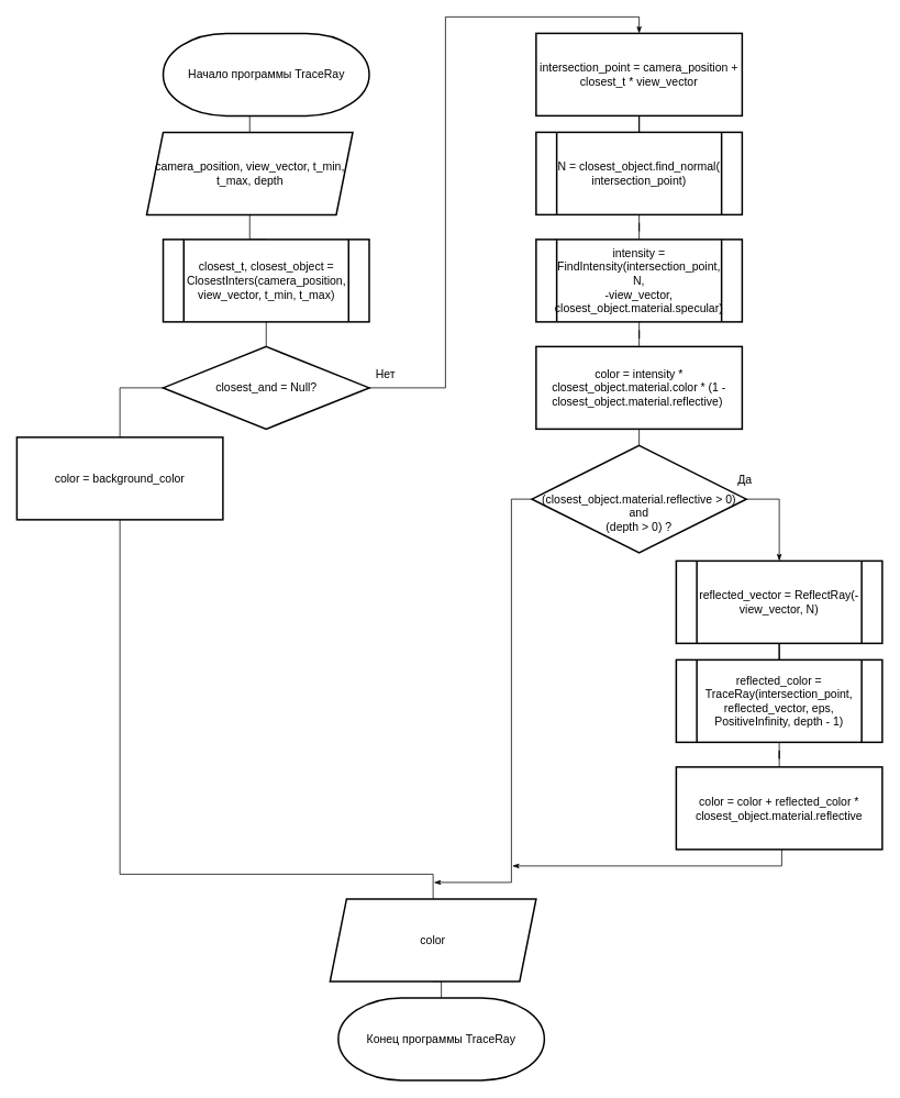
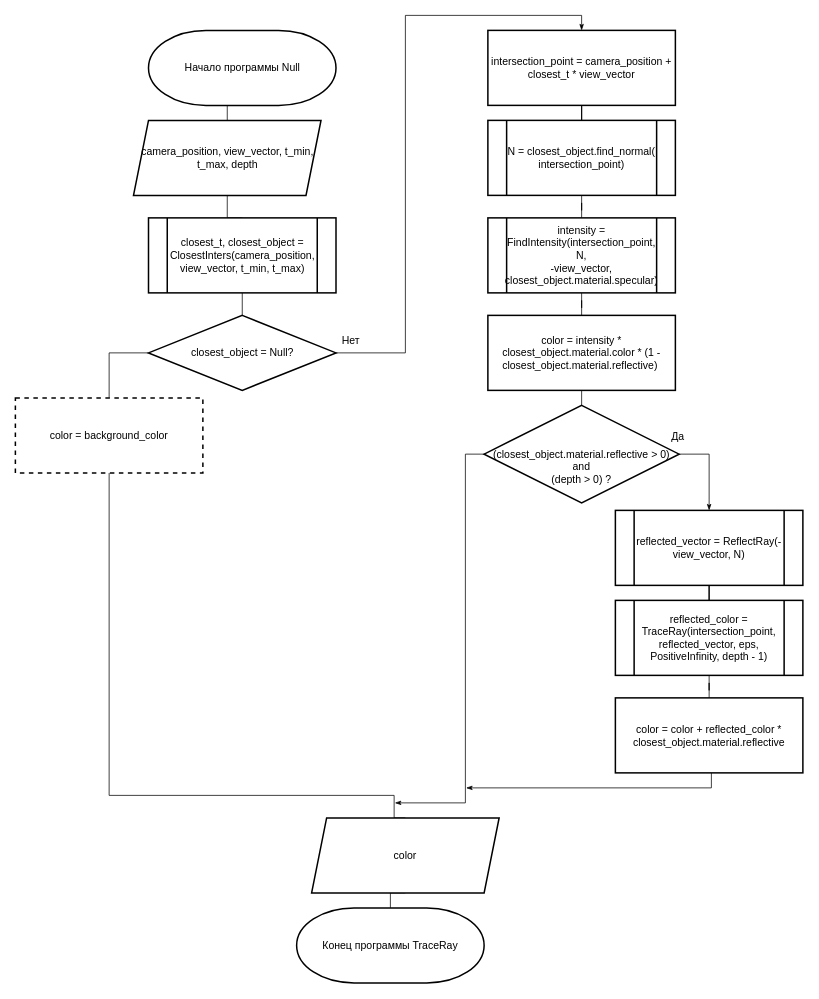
  <mxCell id="0" />
  <mxCell id="1" parent="0" />
  <mxCell id="2" style="edgeStyle=orthogonalEdgeStyle;rounded=0;orthogonalLoop=1;jettySize=auto;html=1;exitX=0.5;exitY=1;exitDx=0;exitDy=0;exitPerimeter=0;entryX=0.5;entryY=0;entryDx=0;entryDy=0;endArrow=none;endFill=0;fontSize=14;" parent="1" source="3" target="17" edge="1"><mxGeometry relative="1" as="geometry" /></mxCell>
- <mxCell id="3" value="Начало программы TraceRay" style="strokeWidth=2;html=1;shape=mxgraph.flowchart.terminator;whiteSpace=wrap;fontSize=14;" parent="1" vertex="1"><mxGeometry x="197.5" y="40" width="250" height="100" as="geometry" /></mxCell>
+ <mxCell id="3" value="Начало программы Null" style="strokeWidth=2;html=1;shape=mxgraph.flowchart.terminator;whiteSpace=wrap;fontSize=14;" parent="1" vertex="1"><mxGeometry x="197.5" y="40" width="250" height="100" as="geometry" /></mxCell>
  <mxCell id="4" style="edgeStyle=orthogonalEdgeStyle;rounded=0;orthogonalLoop=1;jettySize=auto;html=1;exitX=1;exitY=0.5;exitDx=0;exitDy=0;entryX=0.5;entryY=0;entryDx=0;entryDy=0;endArrow=classicThin;endFill=1;startArrow=none;startFill=0;fontSize=14;" parent="1" source="8" target="12" edge="1"><mxGeometry relative="1" as="geometry"><mxPoint x="410" y="734" as="sourcePoint" /><Array as="points"><mxPoint x="540" y="470" /><mxPoint x="540" y="20" /><mxPoint x="775" y="20" /></Array></mxGeometry></mxCell>
  <mxCell id="5" value="Нет" style="edgeLabel;html=1;align=center;verticalAlign=middle;resizable=0;points=[];fontSize=14;" parent="4" vertex="1" connectable="0"><mxGeometry x="-0.564" y="1" relative="1" as="geometry"><mxPoint x="-72.71" y="65.21" as="offset" /></mxGeometry></mxCell>
  <mxCell id="6" style="edgeStyle=orthogonalEdgeStyle;rounded=0;orthogonalLoop=1;jettySize=auto;html=1;exitX=0;exitY=0.5;exitDx=0;exitDy=0;entryX=0.5;entryY=0;entryDx=0;entryDy=0;startArrow=none;startFill=0;endArrow=none;endFill=0;fontSize=14;" parent="1" source="8" target="10" edge="1"><mxGeometry relative="1" as="geometry"><mxPoint x="260" y="734" as="sourcePoint" /></mxGeometry></mxCell>
  <mxCell id="7" style="edgeStyle=orthogonalEdgeStyle;rounded=0;orthogonalLoop=1;jettySize=auto;html=1;exitX=0.5;exitY=0;exitDx=0;exitDy=0;entryX=0.5;entryY=1;entryDx=0;entryDy=0;endArrow=none;endFill=0;fontSize=14;" parent="1" source="8" target="21" edge="1"><mxGeometry relative="1" as="geometry" /></mxCell>
- <mxCell id="8" value="closest_and = Null?" style="rhombus;whiteSpace=wrap;html=1;strokeWidth=2;fontSize=14;" parent="1" vertex="1"><mxGeometry x="197.5" y="420" width="250" height="100" as="geometry" /></mxCell>
+ <mxCell id="8" value="closest_object = Null?" style="rhombus;whiteSpace=wrap;html=1;strokeWidth=2;fontSize=14;" parent="1" vertex="1"><mxGeometry x="197.5" y="420" width="250" height="100" as="geometry" /></mxCell>
  <mxCell id="9" style="edgeStyle=orthogonalEdgeStyle;rounded=0;orthogonalLoop=1;jettySize=auto;html=1;exitX=0.5;exitY=1;exitDx=0;exitDy=0;entryX=0.5;entryY=0;entryDx=0;entryDy=0;endArrow=none;endFill=0;fontSize=14;" parent="1" target="19" edge="1" source="10"><mxGeometry relative="1" as="geometry"><mxPoint x="165" y="840" as="sourcePoint" /><Array as="points"><mxPoint x="145" y="1060" /><mxPoint x="525" y="1060" /></Array></mxGeometry></mxCell>
- <mxCell id="10" value="color = background_color" style="rounded=0;whiteSpace=wrap;html=1;strokeWidth=2;fontSize=14;" parent="1" vertex="1"><mxGeometry x="20" y="530" width="250" height="100" as="geometry" /></mxCell>
+ <mxCell id="10" value="color = background_color" style="rounded=0;whiteSpace=wrap;html=1;strokeWidth=2;fontSize=14;dashed=1;" parent="1" vertex="1"><mxGeometry x="20" y="530" width="250" height="100" as="geometry" /></mxCell>
  <mxCell id="11" style="edgeStyle=orthogonalEdgeStyle;rounded=0;orthogonalLoop=1;jettySize=auto;html=1;entryX=0.5;entryY=0;entryDx=0;entryDy=0;endArrow=none;endFill=0;fontSize=14;" parent="1" source="12" target="23" edge="1"><mxGeometry relative="1" as="geometry" /></mxCell>
  <mxCell id="12" value="intersection_point = camera_position + closest_t * view_vector" style="rounded=0;whiteSpace=wrap;html=1;strokeWidth=2;fontSize=14;" parent="1" vertex="1"><mxGeometry x="650" y="40" width="250" height="100" as="geometry" /></mxCell>
  <mxCell id="13" style="edgeStyle=orthogonalEdgeStyle;rounded=0;orthogonalLoop=1;jettySize=auto;html=1;exitX=0;exitY=0.5;exitDx=0;exitDy=0;endArrow=classicThin;endFill=1;fontSize=14;" parent="1" edge="1"><mxGeometry relative="1" as="geometry"><mxPoint x="526" y="1070" as="targetPoint" /><mxPoint x="651" y="605" as="sourcePoint" /><Array as="points"><mxPoint x="620" y="605" /><mxPoint x="620" y="1070" /></Array></mxGeometry></mxCell>
  <mxCell id="14" value="&lt;br style=&quot;font-size: 14px;&quot;&gt;&lt;br style=&quot;font-size: 14px;&quot;&gt;(closest_object.material.reflective &amp;gt; 0) &lt;br style=&quot;font-size: 14px;&quot;&gt;and&lt;br style=&quot;font-size: 14px;&quot;&gt;(depth &amp;gt; 0) ?" style="rhombus;whiteSpace=wrap;html=1;strokeWidth=2;fontSize=14;" parent="1" vertex="1"><mxGeometry x="645" y="540" width="260" height="130" as="geometry" /></mxCell>
  <mxCell id="15" style="edgeStyle=orthogonalEdgeStyle;rounded=0;orthogonalLoop=1;jettySize=auto;html=1;exitX=0.5;exitY=1;exitDx=0;exitDy=0;startArrow=none;startFill=0;endArrow=classicThin;endFill=1;fontSize=14;" parent="1" edge="1"><mxGeometry relative="1" as="geometry"><mxPoint x="621" y="1050" as="targetPoint" /><mxPoint x="948" y="1030" as="sourcePoint" /><Array as="points"><mxPoint x="948" y="1050" /><mxPoint x="621" y="1050" /></Array></mxGeometry></mxCell>
- <mxCell id="16" value="Конец программы TraceRay" style="strokeWidth=2;html=1;shape=mxgraph.flowchart.terminator;whiteSpace=wrap;fontSize=14;" parent="1" vertex="1"><mxGeometry x="410" y="1210" width="250" height="100" as="geometry" /></mxCell>
+ <mxCell id="16" value="Конец программы TraceRay" style="strokeWidth=2;html=1;shape=mxgraph.flowchart.terminator;whiteSpace=wrap;fontSize=14;" parent="1" vertex="1"><mxGeometry x="395" y="1210" width="250" height="100" as="geometry" /></mxCell>
  <mxCell id="17" value="camera_position, view_vector, t_min, t_max,&amp;nbsp;depth" style="shape=parallelogram;perimeter=parallelogramPerimeter;whiteSpace=wrap;html=1;fixedSize=1;strokeWidth=2;fontSize=14;" parent="1" vertex="1"><mxGeometry x="177.5" y="160" width="250" height="100" as="geometry" /></mxCell>
  <mxCell id="18" style="edgeStyle=orthogonalEdgeStyle;rounded=0;orthogonalLoop=1;jettySize=auto;html=1;exitX=0.5;exitY=1;exitDx=0;exitDy=0;entryX=0.5;entryY=0;entryDx=0;entryDy=0;entryPerimeter=0;endArrow=none;endFill=0;fontSize=14;" parent="1" source="19" target="16" edge="1"><mxGeometry relative="1" as="geometry" /></mxCell>
- <mxCell id="19" value="color" style="shape=parallelogram;perimeter=parallelogramPerimeter;whiteSpace=wrap;html=1;fixedSize=1;strokeWidth=2;fontSize=14;" parent="1" vertex="1"><mxGeometry x="400" y="1090" width="250" height="100" as="geometry" /></mxCell>
+ <mxCell id="19" value="color" style="shape=parallelogram;perimeter=parallelogramPerimeter;whiteSpace=wrap;html=1;fixedSize=1;strokeWidth=2;fontSize=14;" parent="1" vertex="1"><mxGeometry x="415" y="1090" width="250" height="100" as="geometry" /></mxCell>
  <mxCell id="20" style="edgeStyle=orthogonalEdgeStyle;rounded=0;orthogonalLoop=1;jettySize=auto;html=1;exitX=0.5;exitY=0;exitDx=0;exitDy=0;entryX=0.5;entryY=1;entryDx=0;entryDy=0;endArrow=none;endFill=0;fontSize=14;" parent="1" source="21" target="17" edge="1"><mxGeometry relative="1" as="geometry" /></mxCell>
  <mxCell id="21" value="&lt;span style=&quot;font-size: 14px&quot;&gt;closest_t, closest_object = ClosestInters(&lt;/span&gt;camera_position, view_vector, t_min, t_max)" style="shape=process;whiteSpace=wrap;html=1;backgroundOutline=1;strokeWidth=2;fontSize=14;" parent="1" vertex="1"><mxGeometry x="197.5" y="290" width="250" height="100" as="geometry" /></mxCell>
  <mxCell id="22" style="edgeStyle=orthogonalEdgeStyle;rounded=0;orthogonalLoop=1;jettySize=auto;html=1;endArrow=none;endFill=0;fontSize=14;" parent="1" source="23" target="25" edge="1"><mxGeometry relative="1" as="geometry" /></mxCell>
  <mxCell id="23" value="N = closest_object.find_normal(&lt;br&gt;intersection_point)" style="shape=process;whiteSpace=wrap;html=1;backgroundOutline=1;strokeWidth=2;fontSize=14;" parent="1" vertex="1"><mxGeometry x="650" y="160" width="250" height="100" as="geometry" /></mxCell>
  <mxCell id="24" style="edgeStyle=orthogonalEdgeStyle;rounded=0;orthogonalLoop=1;jettySize=auto;html=1;endArrow=none;endFill=0;fontSize=14;" parent="1" source="25" target="27" edge="1"><mxGeometry relative="1" as="geometry" /></mxCell>
  <mxCell id="25" value="intensity = FindIntensity(intersection_point, N, &lt;br&gt;-view_vector, closest_object.material.specular)" style="shape=process;whiteSpace=wrap;html=1;backgroundOutline=1;strokeWidth=2;fontSize=14;" parent="1" vertex="1"><mxGeometry x="650" y="290" width="250" height="100" as="geometry" /></mxCell>
  <mxCell id="26" style="edgeStyle=orthogonalEdgeStyle;rounded=0;orthogonalLoop=1;jettySize=auto;html=1;exitX=0.5;exitY=1;exitDx=0;exitDy=0;entryX=0.5;entryY=0;entryDx=0;entryDy=0;endArrow=none;endFill=0;fontSize=14;" parent="1" source="27" target="14" edge="1"><mxGeometry relative="1" as="geometry" /></mxCell>
  <mxCell id="27" value="color = intensity * closest_object.material.color * (1 - closest_object.material.reflective)&amp;nbsp;" style="rounded=0;whiteSpace=wrap;html=1;strokeWidth=2;fontSize=14;" parent="1" vertex="1"><mxGeometry x="650" y="420" width="250" height="100" as="geometry" /></mxCell>
  <mxCell id="28" style="edgeStyle=orthogonalEdgeStyle;rounded=0;orthogonalLoop=1;jettySize=auto;html=1;endArrow=none;endFill=0;fontSize=14;" parent="1" source="29" target="31" edge="1"><mxGeometry relative="1" as="geometry" /></mxCell>
  <mxCell id="29" value="reflected_vector = ReflectRay(-view_vector, N)" style="shape=process;whiteSpace=wrap;html=1;backgroundOutline=1;strokeWidth=2;fontSize=14;" parent="1" vertex="1"><mxGeometry x="820" y="680" width="250" height="100" as="geometry" /></mxCell>
  <mxCell id="30" style="edgeStyle=orthogonalEdgeStyle;rounded=0;orthogonalLoop=1;jettySize=auto;html=1;entryX=0.5;entryY=0;entryDx=0;entryDy=0;endArrow=none;endFill=0;fontSize=14;" parent="1" source="31" target="32" edge="1"><mxGeometry relative="1" as="geometry" /></mxCell>
  <mxCell id="31" value="reflected_color = TraceRay(intersection_point, reflected_vector, eps, PositiveInfinity, depth - 1)" style="shape=process;whiteSpace=wrap;html=1;backgroundOutline=1;strokeWidth=2;fontSize=14;" parent="1" vertex="1"><mxGeometry x="820" y="800" width="250" height="100" as="geometry" /></mxCell>
  <mxCell id="32" value="color = color + reflected_color * closest_object.material.reflective" style="rounded=0;whiteSpace=wrap;html=1;strokeWidth=2;fontSize=14;" parent="1" vertex="1"><mxGeometry x="820" y="930" width="250" height="100" as="geometry" /></mxCell>
  <mxCell id="33" style="edgeStyle=orthogonalEdgeStyle;rounded=0;orthogonalLoop=1;jettySize=auto;html=1;exitX=1;exitY=0.5;exitDx=0;exitDy=0;entryX=0.5;entryY=0;entryDx=0;entryDy=0;endArrow=classicThin;endFill=1;startArrow=none;startFill=0;fontSize=14;" parent="1" source="14" target="29" edge="1"><mxGeometry relative="1" as="geometry"><mxPoint x="517.5" y="670" as="sourcePoint" /><mxPoint x="815" y="50" as="targetPoint" /></mxGeometry></mxCell>
  <mxCell id="34" value="Да" style="edgeLabel;html=1;align=center;verticalAlign=middle;resizable=0;points=[];fontSize=14;" parent="33" vertex="1" connectable="0"><mxGeometry x="-0.564" y="1" relative="1" as="geometry"><mxPoint x="-28" y="-24" as="offset" /></mxGeometry></mxCell>
